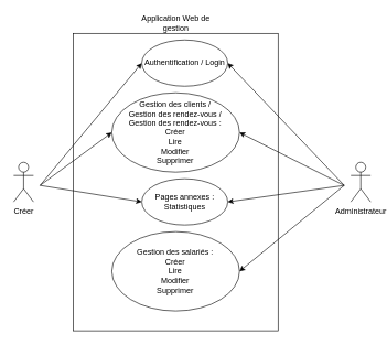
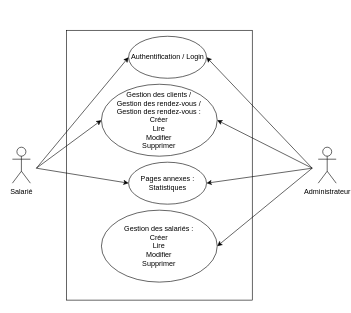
  <mxCell id="0" />
  <mxCell id="1" parent="0" />
  <mxCell id="2" value="" style="rounded=0;whiteSpace=wrap;html=1;" vertex="1" parent="1"><mxGeometry x="110" y="50" width="310" height="450" as="geometry" /></mxCell>
- <mxCell id="3" value="Application Web de gestion" style="text;html=1;align=center;verticalAlign=middle;whiteSpace=wrap;rounded=0;" vertex="1" parent="1"><mxGeometry x="207.5" y="20" width="115" height="30" as="geometry" /></mxCell>
  <mxCell id="4" value="&lt;div&gt;Administrateur&lt;/div&gt;" style="shape=umlActor;verticalLabelPosition=bottom;verticalAlign=top;html=1;outlineConnect=0;" vertex="1" parent="1"><mxGeometry x="530" y="245" width="30" height="60" as="geometry" /></mxCell>
- <mxCell id="5" value="&lt;div&gt;Créer&lt;/div&gt;" style="shape=umlActor;verticalLabelPosition=bottom;verticalAlign=top;html=1;outlineConnect=0;" vertex="1" parent="1"><mxGeometry x="20" y="245" width="30" height="60" as="geometry" /></mxCell>
+ <mxCell id="5" value="&lt;div&gt;Salarié&lt;/div&gt;" style="shape=umlActor;verticalLabelPosition=bottom;verticalAlign=top;html=1;outlineConnect=0;" vertex="1" parent="1"><mxGeometry x="20" y="245" width="30" height="60" as="geometry" /></mxCell>
  <mxCell id="6" value="Authentification / Login" style="ellipse;whiteSpace=wrap;html=1;" vertex="1" parent="1"><mxGeometry x="213.75" y="60" width="130" height="70" as="geometry" /></mxCell>
  <mxCell id="7" value="Gestion des clients /&lt;br&gt;Gestion des rendez-vous /&lt;br&gt;Gestion des rendez-vous :&lt;br&gt;Créer&lt;br&gt;Lire&lt;br&gt;Modifier&lt;br&gt;Supprimer" style="ellipse;whiteSpace=wrap;html=1;" vertex="1" parent="1"><mxGeometry x="168.44" y="140" width="193.13" height="120" as="geometry" /></mxCell>
  <mxCell id="8" value="Pages annexes :&lt;br&gt;Statistiques" style="ellipse;whiteSpace=wrap;html=1;" vertex="1" parent="1"><mxGeometry x="213.75" y="270" width="130" height="70" as="geometry" /></mxCell>
  <mxCell id="9" value="Gestion des salariés :&lt;br&gt;Créer&lt;br&gt;Lire&lt;br&gt;Modifier&lt;br&gt;Supprimer" style="ellipse;whiteSpace=wrap;html=1;" vertex="1" parent="1"><mxGeometry x="168.44" y="350" width="193.13" height="120" as="geometry" /></mxCell>
  <mxCell id="10" value="" style="endArrow=classic;html=1;rounded=0;entryX=0;entryY=0.5;entryDx=0;entryDy=0;" edge="1" parent="1" target="6"><mxGeometry width="50" height="50" relative="1" as="geometry"><mxPoint x="60" y="280" as="sourcePoint" /><mxPoint x="440" y="260" as="targetPoint" /></mxGeometry></mxCell>
  <mxCell id="11" value="" style="endArrow=classic;html=1;rounded=0;entryX=0;entryY=0.5;entryDx=0;entryDy=0;" edge="1" parent="1" target="7"><mxGeometry width="50" height="50" relative="1" as="geometry"><mxPoint x="60" y="280" as="sourcePoint" /><mxPoint x="224" y="105" as="targetPoint" /></mxGeometry></mxCell>
  <mxCell id="12" value="" style="endArrow=classic;html=1;rounded=0;entryX=0;entryY=0.5;entryDx=0;entryDy=0;" edge="1" parent="1" target="8"><mxGeometry width="50" height="50" relative="1" as="geometry"><mxPoint x="60" y="280" as="sourcePoint" /><mxPoint x="178" y="210" as="targetPoint" /></mxGeometry></mxCell>
  <mxCell id="13" value="" style="endArrow=classic;html=1;rounded=0;entryX=1;entryY=0.5;entryDx=0;entryDy=0;" edge="1" parent="1" target="9"><mxGeometry width="50" height="50" relative="1" as="geometry"><mxPoint x="520" y="280" as="sourcePoint" /><mxPoint x="224" y="315" as="targetPoint" /></mxGeometry></mxCell>
  <mxCell id="14" value="" style="endArrow=classic;html=1;rounded=0;entryX=1;entryY=0.5;entryDx=0;entryDy=0;" edge="1" parent="1" target="8"><mxGeometry width="50" height="50" relative="1" as="geometry"><mxPoint x="520" y="280" as="sourcePoint" /><mxPoint x="372" y="420" as="targetPoint" /></mxGeometry></mxCell>
  <mxCell id="15" value="" style="endArrow=classic;html=1;rounded=0;entryX=1;entryY=0.5;entryDx=0;entryDy=0;" edge="1" parent="1" target="7"><mxGeometry width="50" height="50" relative="1" as="geometry"><mxPoint x="520" y="280" as="sourcePoint" /><mxPoint x="326" y="315" as="targetPoint" /></mxGeometry></mxCell>
  <mxCell id="16" value="" style="endArrow=classic;html=1;rounded=0;entryX=1;entryY=0.5;entryDx=0;entryDy=0;" edge="1" parent="1" target="6"><mxGeometry width="50" height="50" relative="1" as="geometry"><mxPoint x="520" y="280" as="sourcePoint" /><mxPoint x="372" y="210" as="targetPoint" /></mxGeometry></mxCell>
